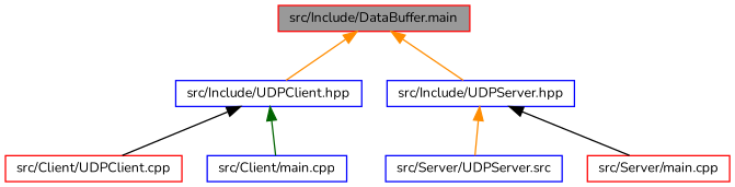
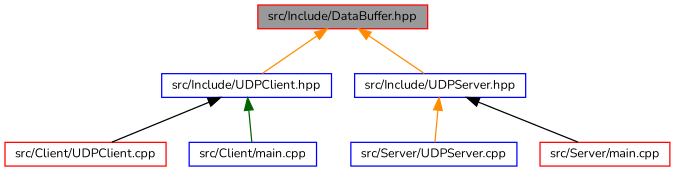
  digraph {
    fontname=Nunito
    node [color=blue fillcolor=white fontname=Nunito fontsize=10 shape=box style=filled]
    edge [color=darkorange dir=back fontname=Nunito fontsize=10 labelfontname=Helvetica labelfontsize=10 style=solid]
-   n1 [color=red fillcolor=grey60 fontcolor=black height=0.2 label="src/Include/DataBuffer.main" width=0.4]
+   n1 [color=red fillcolor=grey60 fontcolor=black height=0.2 label="src/Include/DataBuffer.hpp" width=0.4]
    n2 [height=0.2 label="src/Include/UDPClient.hpp" width=0.4]
    n3 [height=0.2 label="src/Include/UDPServer.hpp" width=0.4]
    n4 [color=red height=0.2 label="src/Client/UDPClient.cpp" width=0.4]
    n5 [height=0.2 label="src/Client/main.cpp" width=0.4]
-   n6 [height=0.2 label="src/Server/UDPServer.src" width=0.4]
+   n6 [height=0.2 label="src/Server/UDPServer.cpp" width=0.4]
    n7 [color=red height=0.2 label="src/Server/main.cpp" width=0.4]
    n1 -> n2
    n1 -> n3
    n2 -> n4 [color=black]
    n2 -> n5 [color=darkgreen]
    n3 -> n6
    n3 -> n7 [color=black]
  }
